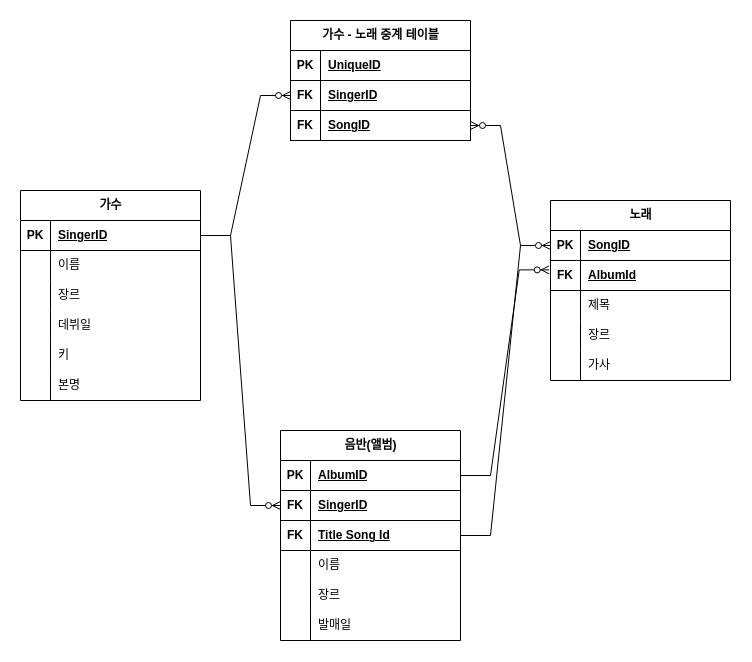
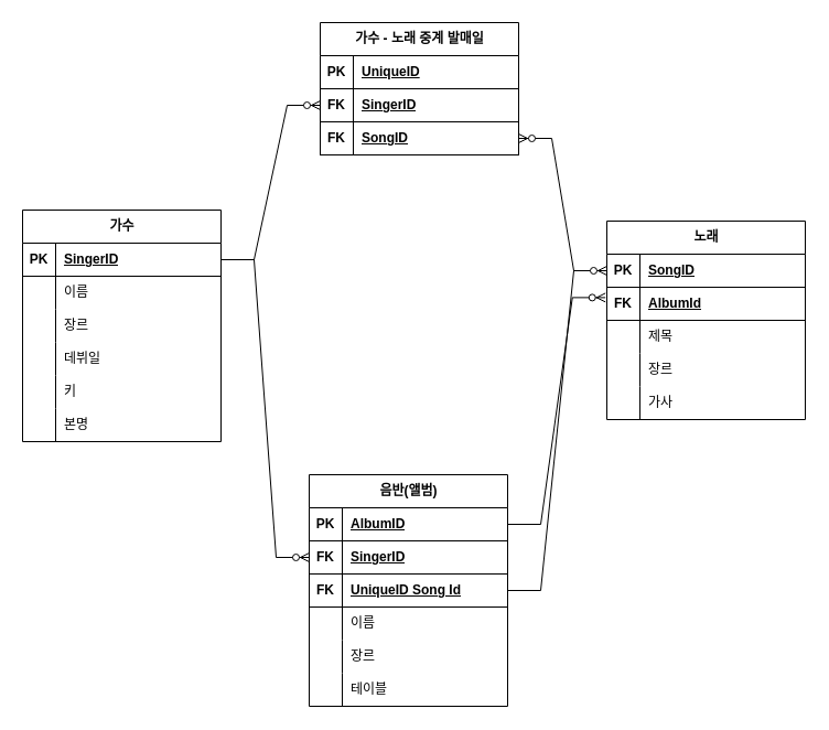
  <mxCell id="0" />
  <mxCell id="1" parent="0" />
  <mxCell id="2" value="가수" style="shape=table;startSize=30;container=1;collapsible=1;childLayout=tableLayout;fixedRows=1;rowLines=0;fontStyle=1;align=center;resizeLast=1;html=1;" vertex="1" parent="1"><mxGeometry y="190" width="180" height="210" as="geometry" x="20" /></mxCell>
  <mxCell id="3" value="" style="shape=tableRow;horizontal=0;startSize=0;swimlaneHead=0;swimlaneBody=0;fillColor=none;collapsible=0;dropTarget=0;points=[[0,0.5],[1,0.5]];portConstraint=eastwest;top=0;left=0;right=0;bottom=1;" vertex="1" parent="2"><mxGeometry y="30" width="180" height="30" as="geometry" /></mxCell>
  <mxCell id="4" value="PK" style="shape=partialRectangle;connectable=0;fillColor=none;top=0;left=0;bottom=0;right=0;fontStyle=1;overflow=hidden;whiteSpace=wrap;html=1;" vertex="1" parent="3"><mxGeometry width="30" height="30" as="geometry"><mxRectangle width="30" height="30" as="alternateBounds" /></mxGeometry></mxCell>
  <mxCell id="5" value="SingerID" style="shape=partialRectangle;connectable=0;fillColor=none;top=0;left=0;bottom=0;right=0;align=left;spacingLeft=6;fontStyle=5;overflow=hidden;whiteSpace=wrap;html=1;" vertex="1" parent="3"><mxGeometry x="30" width="150" height="30" as="geometry"><mxRectangle width="150" height="30" as="alternateBounds" /></mxGeometry></mxCell>
  <mxCell id="6" value="" style="shape=tableRow;horizontal=0;startSize=0;swimlaneHead=0;swimlaneBody=0;fillColor=none;collapsible=0;dropTarget=0;points=[[0,0.5],[1,0.5]];portConstraint=eastwest;top=0;left=0;right=0;bottom=0;" vertex="1" parent="2"><mxGeometry y="60" width="180" height="30" as="geometry" /></mxCell>
  <mxCell id="7" value="" style="shape=partialRectangle;connectable=0;fillColor=none;top=0;left=0;bottom=0;right=0;editable=1;overflow=hidden;whiteSpace=wrap;html=1;" vertex="1" parent="6"><mxGeometry width="30" height="30" as="geometry"><mxRectangle width="30" height="30" as="alternateBounds" /></mxGeometry></mxCell>
  <mxCell id="8" value="이름" style="shape=partialRectangle;connectable=0;fillColor=none;top=0;left=0;bottom=0;right=0;align=left;spacingLeft=6;overflow=hidden;whiteSpace=wrap;html=1;" vertex="1" parent="6"><mxGeometry x="30" width="150" height="30" as="geometry"><mxRectangle width="150" height="30" as="alternateBounds" /></mxGeometry></mxCell>
  <mxCell id="9" value="" style="shape=tableRow;horizontal=0;startSize=0;swimlaneHead=0;swimlaneBody=0;fillColor=none;collapsible=0;dropTarget=0;points=[[0,0.5],[1,0.5]];portConstraint=eastwest;top=0;left=0;right=0;bottom=0;" vertex="1" parent="2"><mxGeometry y="90" width="180" height="30" as="geometry" /></mxCell>
  <mxCell id="10" value="" style="shape=partialRectangle;connectable=0;fillColor=none;top=0;left=0;bottom=0;right=0;editable=1;overflow=hidden;whiteSpace=wrap;html=1;" vertex="1" parent="9"><mxGeometry width="30" height="30" as="geometry"><mxRectangle width="30" height="30" as="alternateBounds" /></mxGeometry></mxCell>
  <mxCell id="11" value="장르" style="shape=partialRectangle;connectable=0;fillColor=none;top=0;left=0;bottom=0;right=0;align=left;spacingLeft=6;overflow=hidden;whiteSpace=wrap;html=1;" vertex="1" parent="9"><mxGeometry x="30" width="150" height="30" as="geometry"><mxRectangle width="150" height="30" as="alternateBounds" /></mxGeometry></mxCell>
  <mxCell id="12" value="" style="shape=tableRow;horizontal=0;startSize=0;swimlaneHead=0;swimlaneBody=0;fillColor=none;collapsible=0;dropTarget=0;points=[[0,0.5],[1,0.5]];portConstraint=eastwest;top=0;left=0;right=0;bottom=0;" vertex="1" parent="2"><mxGeometry y="120" width="180" height="30" as="geometry" /></mxCell>
  <mxCell id="13" value="" style="shape=partialRectangle;connectable=0;fillColor=none;top=0;left=0;bottom=0;right=0;editable=1;overflow=hidden;whiteSpace=wrap;html=1;" vertex="1" parent="12"><mxGeometry width="30" height="30" as="geometry"><mxRectangle width="30" height="30" as="alternateBounds" /></mxGeometry></mxCell>
  <mxCell id="14" value="데뷔일" style="shape=partialRectangle;connectable=0;fillColor=none;top=0;left=0;bottom=0;right=0;align=left;spacingLeft=6;overflow=hidden;whiteSpace=wrap;html=1;" vertex="1" parent="12"><mxGeometry x="30" width="150" height="30" as="geometry"><mxRectangle width="150" height="30" as="alternateBounds" /></mxGeometry></mxCell>
  <mxCell id="15" value="" style="shape=tableRow;horizontal=0;startSize=0;swimlaneHead=0;swimlaneBody=0;fillColor=none;collapsible=0;dropTarget=0;points=[[0,0.5],[1,0.5]];portConstraint=eastwest;top=0;left=0;right=0;bottom=0;" vertex="1" parent="2"><mxGeometry y="150" width="180" height="30" as="geometry" /></mxCell>
  <mxCell id="16" value="" style="shape=partialRectangle;connectable=0;fillColor=none;top=0;left=0;bottom=0;right=0;editable=1;overflow=hidden;whiteSpace=wrap;html=1;" vertex="1" parent="15"><mxGeometry width="30" height="30" as="geometry"><mxRectangle width="30" height="30" as="alternateBounds" /></mxGeometry></mxCell>
  <mxCell id="17" value="키" style="shape=partialRectangle;connectable=0;fillColor=none;top=0;left=0;bottom=0;right=0;align=left;spacingLeft=6;overflow=hidden;whiteSpace=wrap;html=1;" vertex="1" parent="15"><mxGeometry x="30" width="150" height="30" as="geometry"><mxRectangle width="150" height="30" as="alternateBounds" /></mxGeometry></mxCell>
  <mxCell id="18" value="" style="shape=tableRow;horizontal=0;startSize=0;swimlaneHead=0;swimlaneBody=0;fillColor=none;collapsible=0;dropTarget=0;points=[[0,0.5],[1,0.5]];portConstraint=eastwest;top=0;left=0;right=0;bottom=0;" vertex="1" parent="2"><mxGeometry y="180" width="180" height="30" as="geometry" /></mxCell>
  <mxCell id="19" value="" style="shape=partialRectangle;connectable=0;fillColor=none;top=0;left=0;bottom=0;right=0;editable=1;overflow=hidden;whiteSpace=wrap;html=1;" vertex="1" parent="18"><mxGeometry width="30" height="30" as="geometry"><mxRectangle width="30" height="30" as="alternateBounds" /></mxGeometry></mxCell>
  <mxCell id="20" value="본명" style="shape=partialRectangle;connectable=0;fillColor=none;top=0;left=0;bottom=0;right=0;align=left;spacingLeft=6;overflow=hidden;whiteSpace=wrap;html=1;" vertex="1" parent="18"><mxGeometry x="30" width="150" height="30" as="geometry"><mxRectangle width="150" height="30" as="alternateBounds" /></mxGeometry></mxCell>
  <mxCell id="21" value="음반(앨범)" style="shape=table;startSize=30;container=1;collapsible=1;childLayout=tableLayout;fixedRows=1;rowLines=0;fontStyle=1;align=center;resizeLast=1;html=1;" vertex="1" parent="1"><mxGeometry x="280" y="430" width="180" height="210" as="geometry" /></mxCell>
  <mxCell id="22" value="" style="shape=tableRow;horizontal=0;startSize=0;swimlaneHead=0;swimlaneBody=0;fillColor=none;collapsible=0;dropTarget=0;points=[[0,0.5],[1,0.5]];portConstraint=eastwest;top=0;left=0;right=0;bottom=1;" vertex="1" parent="21"><mxGeometry y="30" width="180" height="30" as="geometry" /></mxCell>
  <mxCell id="23" value="PK" style="shape=partialRectangle;connectable=0;fillColor=none;top=0;left=0;bottom=0;right=0;fontStyle=1;overflow=hidden;whiteSpace=wrap;html=1;" vertex="1" parent="22"><mxGeometry width="30" height="30" as="geometry"><mxRectangle width="30" height="30" as="alternateBounds" /></mxGeometry></mxCell>
  <mxCell id="24" value="AlbumID" style="shape=partialRectangle;connectable=0;fillColor=none;top=0;left=0;bottom=0;right=0;align=left;spacingLeft=6;fontStyle=5;overflow=hidden;whiteSpace=wrap;html=1;" vertex="1" parent="22"><mxGeometry x="30" width="150" height="30" as="geometry"><mxRectangle width="150" height="30" as="alternateBounds" /></mxGeometry></mxCell>
  <mxCell id="25" value="" style="shape=tableRow;horizontal=0;startSize=0;swimlaneHead=0;swimlaneBody=0;fillColor=none;collapsible=0;dropTarget=0;points=[[0,0.5],[1,0.5]];portConstraint=eastwest;top=0;left=0;right=0;bottom=1;" vertex="1" parent="21"><mxGeometry y="60" width="180" height="30" as="geometry" /></mxCell>
  <mxCell id="26" value="FK" style="shape=partialRectangle;connectable=0;fillColor=none;top=0;left=0;bottom=0;right=0;fontStyle=1;overflow=hidden;whiteSpace=wrap;html=1;" vertex="1" parent="25"><mxGeometry width="30" height="30" as="geometry"><mxRectangle width="30" height="30" as="alternateBounds" /></mxGeometry></mxCell>
  <mxCell id="27" value="SingerID" style="shape=partialRectangle;connectable=0;fillColor=none;top=0;left=0;bottom=0;right=0;align=left;spacingLeft=6;fontStyle=5;overflow=hidden;whiteSpace=wrap;html=1;" vertex="1" parent="25"><mxGeometry x="30" width="150" height="30" as="geometry"><mxRectangle width="150" height="30" as="alternateBounds" /></mxGeometry></mxCell>
  <mxCell id="28" value="" style="shape=tableRow;horizontal=0;startSize=0;swimlaneHead=0;swimlaneBody=0;fillColor=none;collapsible=0;dropTarget=0;points=[[0,0.5],[1,0.5]];portConstraint=eastwest;top=0;left=0;right=0;bottom=1;" vertex="1" parent="21"><mxGeometry y="90" width="180" height="30" as="geometry" /></mxCell>
  <mxCell id="29" value="FK" style="shape=partialRectangle;connectable=0;fillColor=none;top=0;left=0;bottom=0;right=0;fontStyle=1;overflow=hidden;whiteSpace=wrap;html=1;" vertex="1" parent="28"><mxGeometry width="30" height="30" as="geometry"><mxRectangle width="30" height="30" as="alternateBounds" /></mxGeometry></mxCell>
- <mxCell id="30" value="Title Song Id" style="shape=partialRectangle;connectable=0;fillColor=none;top=0;left=0;bottom=0;right=0;align=left;spacingLeft=6;fontStyle=5;overflow=hidden;whiteSpace=wrap;html=1;" vertex="1" parent="28"><mxGeometry x="30" width="150" height="30" as="geometry"><mxRectangle width="150" height="30" as="alternateBounds" /></mxGeometry></mxCell>
+ <mxCell id="30" value="UniqueID Song Id" style="shape=partialRectangle;connectable=0;fillColor=none;top=0;left=0;bottom=0;right=0;align=left;spacingLeft=6;fontStyle=5;overflow=hidden;whiteSpace=wrap;html=1;" vertex="1" parent="28"><mxGeometry x="30" width="150" height="30" as="geometry"><mxRectangle width="150" height="30" as="alternateBounds" /></mxGeometry></mxCell>
  <mxCell id="31" value="" style="shape=tableRow;horizontal=0;startSize=0;swimlaneHead=0;swimlaneBody=0;fillColor=none;collapsible=0;dropTarget=0;points=[[0,0.5],[1,0.5]];portConstraint=eastwest;top=0;left=0;right=0;bottom=0;" vertex="1" parent="21"><mxGeometry y="120" width="180" height="30" as="geometry" /></mxCell>
  <mxCell id="32" value="" style="shape=partialRectangle;connectable=0;fillColor=none;top=0;left=0;bottom=0;right=0;editable=1;overflow=hidden;whiteSpace=wrap;html=1;" vertex="1" parent="31"><mxGeometry width="30" height="30" as="geometry"><mxRectangle width="30" height="30" as="alternateBounds" /></mxGeometry></mxCell>
  <mxCell id="33" value="이름" style="shape=partialRectangle;connectable=0;fillColor=none;top=0;left=0;bottom=0;right=0;align=left;spacingLeft=6;overflow=hidden;whiteSpace=wrap;html=1;" vertex="1" parent="31"><mxGeometry x="30" width="150" height="30" as="geometry"><mxRectangle width="150" height="30" as="alternateBounds" /></mxGeometry></mxCell>
  <mxCell id="34" value="" style="shape=tableRow;horizontal=0;startSize=0;swimlaneHead=0;swimlaneBody=0;fillColor=none;collapsible=0;dropTarget=0;points=[[0,0.5],[1,0.5]];portConstraint=eastwest;top=0;left=0;right=0;bottom=0;" vertex="1" parent="21"><mxGeometry y="150" width="180" height="30" as="geometry" /></mxCell>
  <mxCell id="35" value="" style="shape=partialRectangle;connectable=0;fillColor=none;top=0;left=0;bottom=0;right=0;editable=1;overflow=hidden;whiteSpace=wrap;html=1;" vertex="1" parent="34"><mxGeometry width="30" height="30" as="geometry"><mxRectangle width="30" height="30" as="alternateBounds" /></mxGeometry></mxCell>
  <mxCell id="36" value="장르" style="shape=partialRectangle;connectable=0;fillColor=none;top=0;left=0;bottom=0;right=0;align=left;spacingLeft=6;overflow=hidden;whiteSpace=wrap;html=1;" vertex="1" parent="34"><mxGeometry x="30" width="150" height="30" as="geometry"><mxRectangle width="150" height="30" as="alternateBounds" /></mxGeometry></mxCell>
  <mxCell id="37" value="" style="shape=tableRow;horizontal=0;startSize=0;swimlaneHead=0;swimlaneBody=0;fillColor=none;collapsible=0;dropTarget=0;points=[[0,0.5],[1,0.5]];portConstraint=eastwest;top=0;left=0;right=0;bottom=0;" vertex="1" parent="21"><mxGeometry y="180" width="180" height="30" as="geometry" /></mxCell>
  <mxCell id="38" value="" style="shape=partialRectangle;connectable=0;fillColor=none;top=0;left=0;bottom=0;right=0;editable=1;overflow=hidden;whiteSpace=wrap;html=1;" vertex="1" parent="37"><mxGeometry width="30" height="30" as="geometry"><mxRectangle width="30" height="30" as="alternateBounds" /></mxGeometry></mxCell>
- <mxCell id="39" value="발매일" style="shape=partialRectangle;connectable=0;fillColor=none;top=0;left=0;bottom=0;right=0;align=left;spacingLeft=6;overflow=hidden;whiteSpace=wrap;html=1;" vertex="1" parent="37"><mxGeometry x="30" width="150" height="30" as="geometry"><mxRectangle width="150" height="30" as="alternateBounds" /></mxGeometry></mxCell>
+ <mxCell id="39" value="테이블" style="shape=partialRectangle;connectable=0;fillColor=none;top=0;left=0;bottom=0;right=0;align=left;spacingLeft=6;overflow=hidden;whiteSpace=wrap;html=1;" vertex="1" parent="37"><mxGeometry x="30" width="150" height="30" as="geometry"><mxRectangle width="150" height="30" as="alternateBounds" /></mxGeometry></mxCell>
  <mxCell id="40" value="노래" style="shape=table;startSize=30;container=1;collapsible=1;childLayout=tableLayout;fixedRows=1;rowLines=0;fontStyle=1;align=center;resizeLast=1;html=1;" vertex="1" parent="1"><mxGeometry x="550" y="200" width="180" height="180" as="geometry" /></mxCell>
  <mxCell id="41" value="" style="shape=tableRow;horizontal=0;startSize=0;swimlaneHead=0;swimlaneBody=0;fillColor=none;collapsible=0;dropTarget=0;points=[[0,0.5],[1,0.5]];portConstraint=eastwest;top=0;left=0;right=0;bottom=1;" vertex="1" parent="40"><mxGeometry y="30" width="180" height="30" as="geometry" /></mxCell>
  <mxCell id="42" value="PK" style="shape=partialRectangle;connectable=0;fillColor=none;top=0;left=0;bottom=0;right=0;fontStyle=1;overflow=hidden;whiteSpace=wrap;html=1;" vertex="1" parent="41"><mxGeometry width="30" height="30" as="geometry"><mxRectangle width="30" height="30" as="alternateBounds" /></mxGeometry></mxCell>
  <mxCell id="43" value="SongID" style="shape=partialRectangle;connectable=0;fillColor=none;top=0;left=0;bottom=0;right=0;align=left;spacingLeft=6;fontStyle=5;overflow=hidden;whiteSpace=wrap;html=1;" vertex="1" parent="41"><mxGeometry x="30" width="150" height="30" as="geometry"><mxRectangle width="150" height="30" as="alternateBounds" /></mxGeometry></mxCell>
  <mxCell id="44" value="" style="shape=tableRow;horizontal=0;startSize=0;swimlaneHead=0;swimlaneBody=0;fillColor=none;collapsible=0;dropTarget=0;points=[[0,0.5],[1,0.5]];portConstraint=eastwest;top=0;left=0;right=0;bottom=1;" vertex="1" parent="40"><mxGeometry y="60" width="180" height="30" as="geometry" /></mxCell>
  <mxCell id="45" value="FK" style="shape=partialRectangle;connectable=0;fillColor=none;top=0;left=0;bottom=0;right=0;fontStyle=1;overflow=hidden;whiteSpace=wrap;html=1;" vertex="1" parent="44"><mxGeometry width="30" height="30" as="geometry"><mxRectangle width="30" height="30" as="alternateBounds" /></mxGeometry></mxCell>
  <mxCell id="46" value="AlbumId" style="shape=partialRectangle;connectable=0;fillColor=none;top=0;left=0;bottom=0;right=0;align=left;spacingLeft=6;fontStyle=5;overflow=hidden;whiteSpace=wrap;html=1;" vertex="1" parent="44"><mxGeometry x="30" width="150" height="30" as="geometry"><mxRectangle width="150" height="30" as="alternateBounds" /></mxGeometry></mxCell>
  <mxCell id="47" value="" style="shape=tableRow;horizontal=0;startSize=0;swimlaneHead=0;swimlaneBody=0;fillColor=none;collapsible=0;dropTarget=0;points=[[0,0.5],[1,0.5]];portConstraint=eastwest;top=0;left=0;right=0;bottom=0;" vertex="1" parent="40"><mxGeometry y="90" width="180" height="30" as="geometry" /></mxCell>
  <mxCell id="48" value="" style="shape=partialRectangle;connectable=0;fillColor=none;top=0;left=0;bottom=0;right=0;editable=1;overflow=hidden;whiteSpace=wrap;html=1;" vertex="1" parent="47"><mxGeometry width="30" height="30" as="geometry"><mxRectangle width="30" height="30" as="alternateBounds" /></mxGeometry></mxCell>
  <mxCell id="49" value="제목" style="shape=partialRectangle;connectable=0;fillColor=none;top=0;left=0;bottom=0;right=0;align=left;spacingLeft=6;overflow=hidden;whiteSpace=wrap;html=1;" vertex="1" parent="47"><mxGeometry x="30" width="150" height="30" as="geometry"><mxRectangle width="150" height="30" as="alternateBounds" /></mxGeometry></mxCell>
  <mxCell id="50" value="" style="shape=tableRow;horizontal=0;startSize=0;swimlaneHead=0;swimlaneBody=0;fillColor=none;collapsible=0;dropTarget=0;points=[[0,0.5],[1,0.5]];portConstraint=eastwest;top=0;left=0;right=0;bottom=0;" vertex="1" parent="40"><mxGeometry y="120" width="180" height="30" as="geometry" /></mxCell>
  <mxCell id="51" value="" style="shape=partialRectangle;connectable=0;fillColor=none;top=0;left=0;bottom=0;right=0;editable=1;overflow=hidden;whiteSpace=wrap;html=1;" vertex="1" parent="50"><mxGeometry width="30" height="30" as="geometry"><mxRectangle width="30" height="30" as="alternateBounds" /></mxGeometry></mxCell>
  <mxCell id="52" value="장르" style="shape=partialRectangle;connectable=0;fillColor=none;top=0;left=0;bottom=0;right=0;align=left;spacingLeft=6;overflow=hidden;whiteSpace=wrap;html=1;" vertex="1" parent="50"><mxGeometry x="30" width="150" height="30" as="geometry"><mxRectangle width="150" height="30" as="alternateBounds" /></mxGeometry></mxCell>
  <mxCell id="53" value="" style="shape=tableRow;horizontal=0;startSize=0;swimlaneHead=0;swimlaneBody=0;fillColor=none;collapsible=0;dropTarget=0;points=[[0,0.5],[1,0.5]];portConstraint=eastwest;top=0;left=0;right=0;bottom=0;" vertex="1" parent="40"><mxGeometry y="150" width="180" height="30" as="geometry" /></mxCell>
  <mxCell id="54" value="" style="shape=partialRectangle;connectable=0;fillColor=none;top=0;left=0;bottom=0;right=0;editable=1;overflow=hidden;whiteSpace=wrap;html=1;" vertex="1" parent="53"><mxGeometry width="30" height="30" as="geometry"><mxRectangle width="30" height="30" as="alternateBounds" /></mxGeometry></mxCell>
  <mxCell id="55" value="가사" style="shape=partialRectangle;connectable=0;fillColor=none;top=0;left=0;bottom=0;right=0;align=left;spacingLeft=6;overflow=hidden;whiteSpace=wrap;html=1;" vertex="1" parent="53"><mxGeometry x="30" width="150" height="30" as="geometry"><mxRectangle width="150" height="30" as="alternateBounds" /></mxGeometry></mxCell>
  <mxCell id="56" value="" style="edgeStyle=entityRelationEdgeStyle;fontSize=12;html=1;endArrow=ERzeroToMany;endFill=1;rounded=0;exitX=1;exitY=0.5;exitDx=0;exitDy=0;" edge="1" parent="1" source="3" target="63"><mxGeometry width="100" height="100" relative="1" as="geometry"><mxPoint x="225" y="230" as="sourcePoint" /><mxPoint x="535" y="240" as="targetPoint" /></mxGeometry></mxCell>
  <mxCell id="57" value="" style="edgeStyle=entityRelationEdgeStyle;fontSize=12;html=1;endArrow=ERzeroToMany;endFill=1;rounded=0;exitX=1;exitY=0.5;exitDx=0;exitDy=0;entryX=0;entryY=0.5;entryDx=0;entryDy=0;" edge="1" parent="1" source="3" target="25"><mxGeometry width="100" height="100" relative="1" as="geometry"><mxPoint x="340" y="275" as="sourcePoint" /><mxPoint x="600" y="335" as="targetPoint" /></mxGeometry></mxCell>
  <mxCell id="58" value="" style="edgeStyle=entityRelationEdgeStyle;fontSize=12;html=1;endArrow=ERzeroToMany;endFill=1;rounded=0;exitX=1;exitY=0.5;exitDx=0;exitDy=0;entryX=-0.007;entryY=0.313;entryDx=0;entryDy=0;entryPerimeter=0;" edge="1" parent="1" source="22" target="44"><mxGeometry width="100" height="100" relative="1" as="geometry"><mxPoint x="800" y="90" as="sourcePoint" /><mxPoint x="1340" y="160" as="targetPoint" /></mxGeometry></mxCell>
- <mxCell id="59" value="가수 - 노래 중계 테이블" style="shape=table;startSize=30;container=1;collapsible=1;childLayout=tableLayout;fixedRows=1;rowLines=0;fontStyle=1;align=center;resizeLast=1;html=1;" vertex="1" parent="1"><mxGeometry x="290" y="20" width="180" height="120" as="geometry" /></mxCell>
+ <mxCell id="59" value="가수 - 노래 중계 발매일" style="shape=table;startSize=30;container=1;collapsible=1;childLayout=tableLayout;fixedRows=1;rowLines=0;fontStyle=1;align=center;resizeLast=1;html=1;" vertex="1" parent="1"><mxGeometry x="290" y="20" width="180" height="120" as="geometry" /></mxCell>
  <mxCell id="60" value="" style="shape=tableRow;horizontal=0;startSize=0;swimlaneHead=0;swimlaneBody=0;fillColor=none;collapsible=0;dropTarget=0;points=[[0,0.5],[1,0.5]];portConstraint=eastwest;top=0;left=0;right=0;bottom=1;" vertex="1" parent="59"><mxGeometry y="30" width="180" height="30" as="geometry" /></mxCell>
  <mxCell id="61" value="PK" style="shape=partialRectangle;connectable=0;fillColor=none;top=0;left=0;bottom=0;right=0;fontStyle=1;overflow=hidden;whiteSpace=wrap;html=1;" vertex="1" parent="60"><mxGeometry width="30" height="30" as="geometry"><mxRectangle width="30" height="30" as="alternateBounds" /></mxGeometry></mxCell>
  <mxCell id="62" value="UniqueID" style="shape=partialRectangle;connectable=0;fillColor=none;top=0;left=0;bottom=0;right=0;align=left;spacingLeft=6;fontStyle=5;overflow=hidden;whiteSpace=wrap;html=1;" vertex="1" parent="60"><mxGeometry x="30" width="150" height="30" as="geometry"><mxRectangle width="150" height="30" as="alternateBounds" /></mxGeometry></mxCell>
  <mxCell id="63" value="" style="shape=tableRow;horizontal=0;startSize=0;swimlaneHead=0;swimlaneBody=0;fillColor=none;collapsible=0;dropTarget=0;points=[[0,0.5],[1,0.5]];portConstraint=eastwest;top=0;left=0;right=0;bottom=1;" vertex="1" parent="59"><mxGeometry y="60" width="180" height="30" as="geometry" /></mxCell>
  <mxCell id="64" value="FK" style="shape=partialRectangle;connectable=0;fillColor=none;top=0;left=0;bottom=0;right=0;fontStyle=1;overflow=hidden;whiteSpace=wrap;html=1;" vertex="1" parent="63"><mxGeometry width="30" height="30" as="geometry"><mxRectangle width="30" height="30" as="alternateBounds" /></mxGeometry></mxCell>
  <mxCell id="65" value="SingerID" style="shape=partialRectangle;connectable=0;fillColor=none;top=0;left=0;bottom=0;right=0;align=left;spacingLeft=6;fontStyle=5;overflow=hidden;whiteSpace=wrap;html=1;" vertex="1" parent="63"><mxGeometry x="30" width="150" height="30" as="geometry"><mxRectangle width="150" height="30" as="alternateBounds" /></mxGeometry></mxCell>
  <mxCell id="66" value="" style="shape=tableRow;horizontal=0;startSize=0;swimlaneHead=0;swimlaneBody=0;fillColor=none;collapsible=0;dropTarget=0;points=[[0,0.5],[1,0.5]];portConstraint=eastwest;top=0;left=0;right=0;bottom=1;" vertex="1" parent="59"><mxGeometry y="90" width="180" height="30" as="geometry" /></mxCell>
  <mxCell id="67" value="FK" style="shape=partialRectangle;connectable=0;fillColor=none;top=0;left=0;bottom=0;right=0;fontStyle=1;overflow=hidden;whiteSpace=wrap;html=1;" vertex="1" parent="66"><mxGeometry width="30" height="30" as="geometry"><mxRectangle width="30" height="30" as="alternateBounds" /></mxGeometry></mxCell>
  <mxCell id="68" value="SongID" style="shape=partialRectangle;connectable=0;fillColor=none;top=0;left=0;bottom=0;right=0;align=left;spacingLeft=6;fontStyle=5;overflow=hidden;whiteSpace=wrap;html=1;" vertex="1" parent="66"><mxGeometry x="30" width="150" height="30" as="geometry"><mxRectangle width="150" height="30" as="alternateBounds" /></mxGeometry></mxCell>
  <mxCell id="69" value="" style="edgeStyle=entityRelationEdgeStyle;fontSize=12;html=1;endArrow=ERzeroToMany;endFill=1;rounded=0;exitX=0;exitY=0.5;exitDx=0;exitDy=0;entryX=1;entryY=0.5;entryDx=0;entryDy=0;" edge="1" parent="1" source="41" target="66"><mxGeometry width="100" height="100" relative="1" as="geometry"><mxPoint x="210" y="245" as="sourcePoint" /><mxPoint x="300" y="105" as="targetPoint" /></mxGeometry></mxCell>
  <mxCell id="70" value="" style="edgeStyle=entityRelationEdgeStyle;fontSize=12;html=1;endArrow=ERzeroToMany;endFill=1;rounded=0;exitX=1;exitY=0.5;exitDx=0;exitDy=0;entryX=0;entryY=0.5;entryDx=0;entryDy=0;" edge="1" parent="1" source="28" target="41"><mxGeometry width="100" height="100" relative="1" as="geometry"><mxPoint x="470" y="485" as="sourcePoint" /><mxPoint x="559" y="279" as="targetPoint" /></mxGeometry></mxCell>
